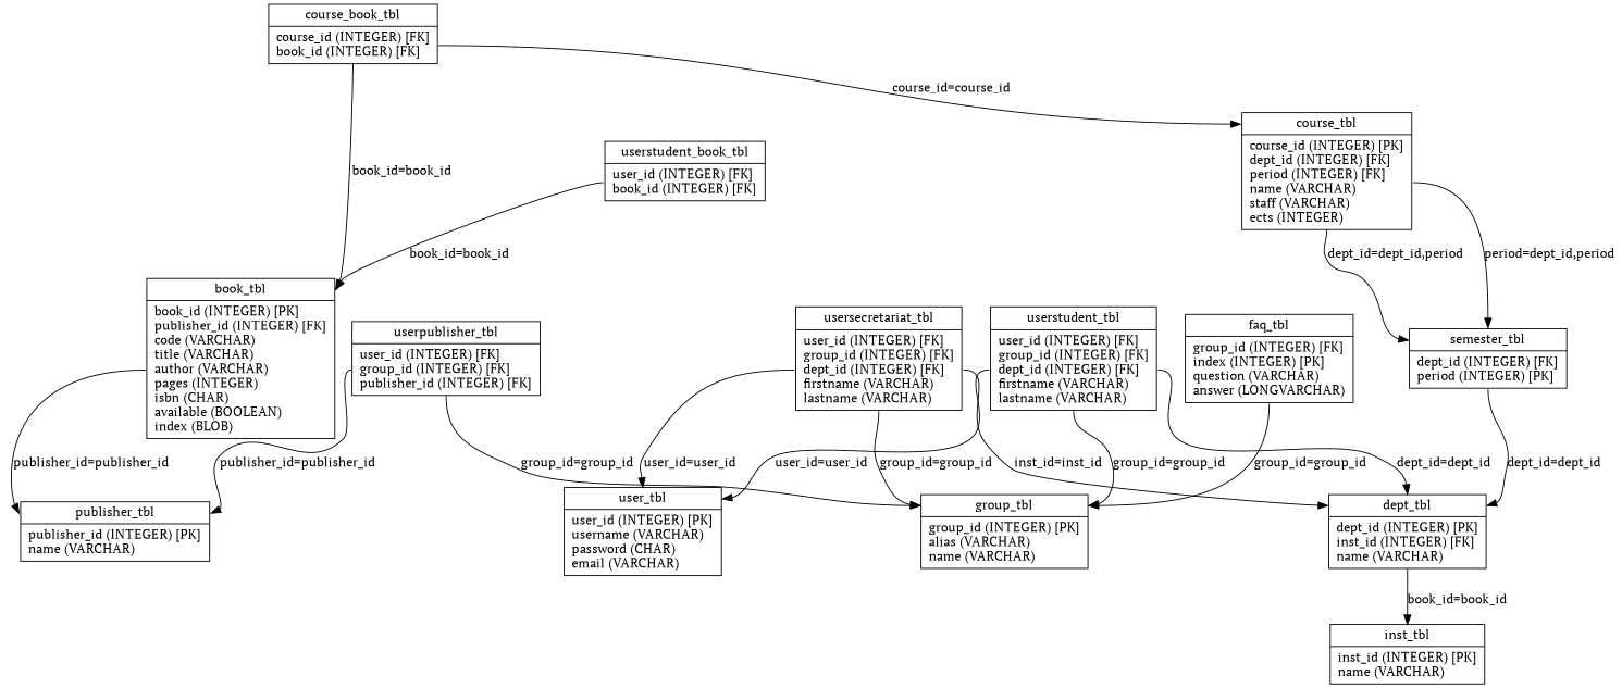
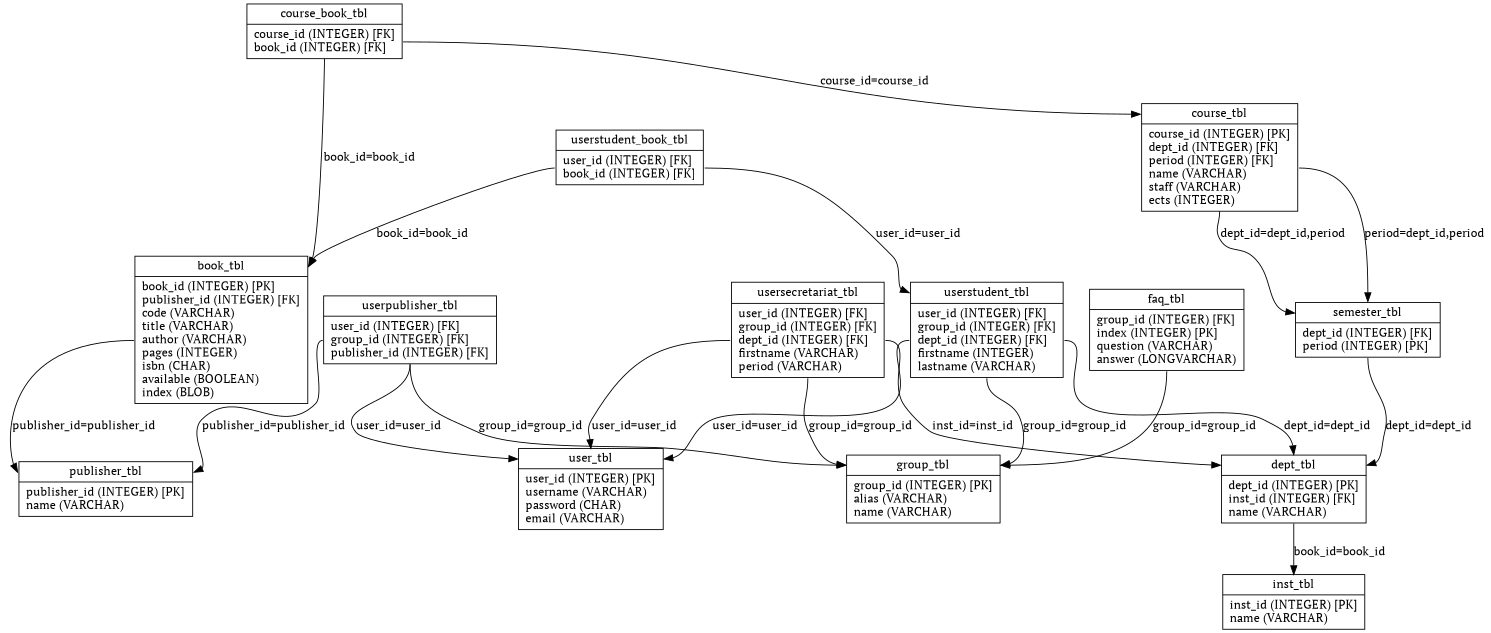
  digraph {
    fontname="PT Serif"
    node [fontname="PT Serif" shape=record]
    edge [fontname="PT Serif" headport=table tailport=cols]
    n1 [label="{<table>group_tbl|<cols>group_id (INTEGER) [PK]\lalias (VARCHAR)\lname (VARCHAR)\l}"]
    n2 [label="{<table>user_tbl|<cols>user_id (INTEGER) [PK]\lusername (VARCHAR)\lpassword (CHAR)\lemail (VARCHAR)\l}"]
-   n3 [label="{<table>userstudent_tbl|<cols>user_id (INTEGER) [FK]\lgroup_id (INTEGER) [FK]\ldept_id (INTEGER) [FK]\lfirstname (VARCHAR)\llastname (VARCHAR)\l}"]
+   n3 [label="{<table>userstudent_tbl|<cols>user_id (INTEGER) [FK]\lgroup_id (INTEGER) [FK]\ldept_id (INTEGER) [FK]\lfirstname (INTEGER)\llastname (VARCHAR)\l}"]
    n4 [label="{<table>dept_tbl|<cols>dept_id (INTEGER) [PK]\linst_id (INTEGER) [FK]\lname (VARCHAR)\l}"]
    n5 [label="{<table>inst_tbl|<cols>inst_id (INTEGER) [PK]\lname (VARCHAR)\l}"]
    n6 [label="{<table>userpublisher_tbl|<cols>user_id (INTEGER) [FK]\lgroup_id (INTEGER) [FK]\lpublisher_id (INTEGER) [FK]\l}"]
    n7 [label="{<table>publisher_tbl|<cols>publisher_id (INTEGER) [PK]\lname (VARCHAR)\l}"]
-   n8 [label="{<table>usersecretariat_tbl|<cols>user_id (INTEGER) [FK]\lgroup_id (INTEGER) [FK]\ldept_id (INTEGER) [FK]\lfirstname (VARCHAR)\llastname (VARCHAR)\l}"]
+   n8 [label="{<table>usersecretariat_tbl|<cols>user_id (INTEGER) [FK]\lgroup_id (INTEGER) [FK]\ldept_id (INTEGER) [FK]\lfirstname (VARCHAR)\lperiod (VARCHAR)\l}"]
    n9 [label="{<table>faq_tbl|<cols>group_id (INTEGER) [FK]\lindex (INTEGER) [PK]\lquestion (VARCHAR)\lanswer (LONGVARCHAR)\l}"]
    n10 [label="{<table>semester_tbl|<cols>dept_id (INTEGER) [FK]\lperiod (INTEGER) [PK]\l}"]
    n11 [label="{<table>course_tbl|<cols>course_id (INTEGER) [PK]\ldept_id (INTEGER) [FK]\lperiod (INTEGER) [FK]\lname (VARCHAR)\lstaff (VARCHAR)\lects (INTEGER)\l}"]
    n12 [label="{<table>book_tbl|<cols>book_id (INTEGER) [PK]\lpublisher_id (INTEGER) [FK]\lcode (VARCHAR)\ltitle (VARCHAR)\lauthor (VARCHAR)\lpages (INTEGER)\lisbn (CHAR)\lavailable (BOOLEAN)\lindex (BLOB)\l}"]
    n13 [label="{<table>course_book_tbl|<cols>course_id (INTEGER) [FK]\lbook_id (INTEGER) [FK]\l}"]
    n14 [label="{<table>userstudent_book_tbl|<cols>user_id (INTEGER) [FK]\lbook_id (INTEGER) [FK]\l}"]
    n3 -> n1 [label="group_id=group_id "]
    n3 -> n2 [label="user_id=user_id "]
    n3 -> n4 [label="dept_id=dept_id "]
    n4 -> n5 [label="book_id=book_id "]
    n6 -> n1 [label="group_id=group_id "]
+   n6 -> n2 [label="user_id=user_id "]
    n6 -> n7 [label="publisher_id=publisher_id "]
    n8 -> n1 [label="group_id=group_id "]
    n8 -> n2 [label="user_id=user_id "]
    n8 -> n4 [label="inst_id=inst_id "]
    n9 -> n1 [label="group_id=group_id "]
    n10 -> n4 [label="dept_id=dept_id "]
    n11 -> n10 [label="dept_id=dept_id,period "]
    n11 -> n10 [label="period=dept_id,period "]
    n12 -> n7 [label="publisher_id=publisher_id "]
    n13 -> n11 [label="course_id=course_id "]
    n13 -> n12 [label="book_id=book_id "]
+   n14 -> n3 [label="user_id=user_id "]
    n14 -> n12 [label="book_id=book_id "]
  }
